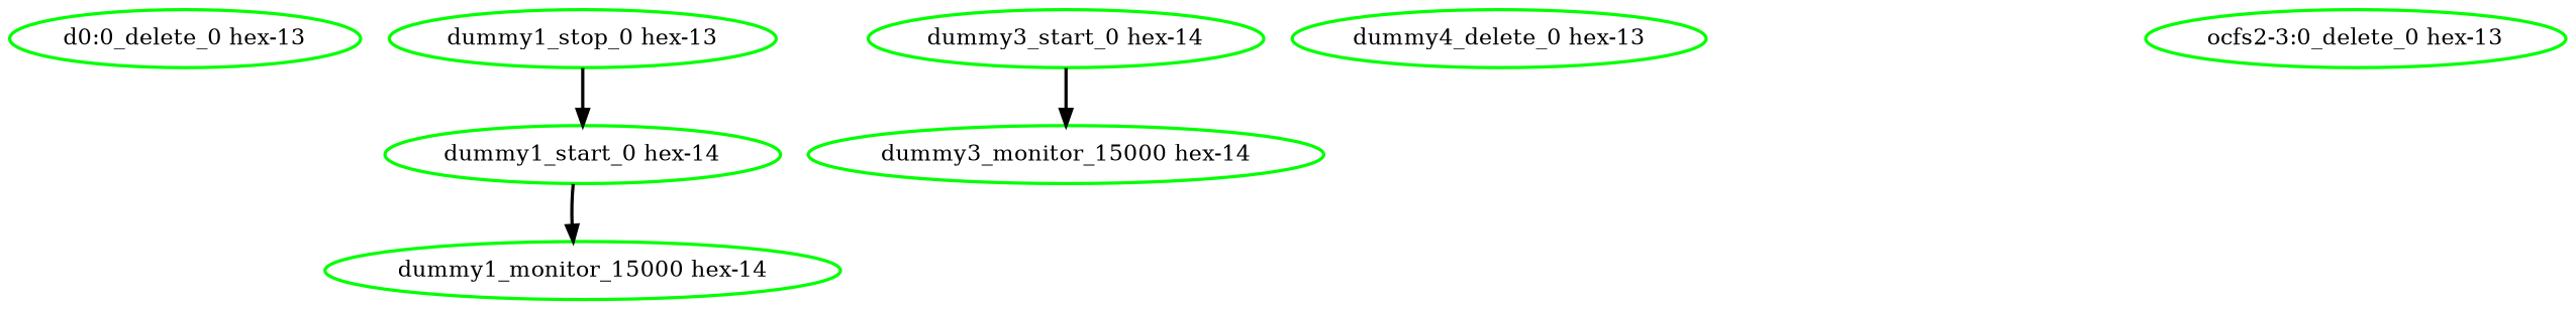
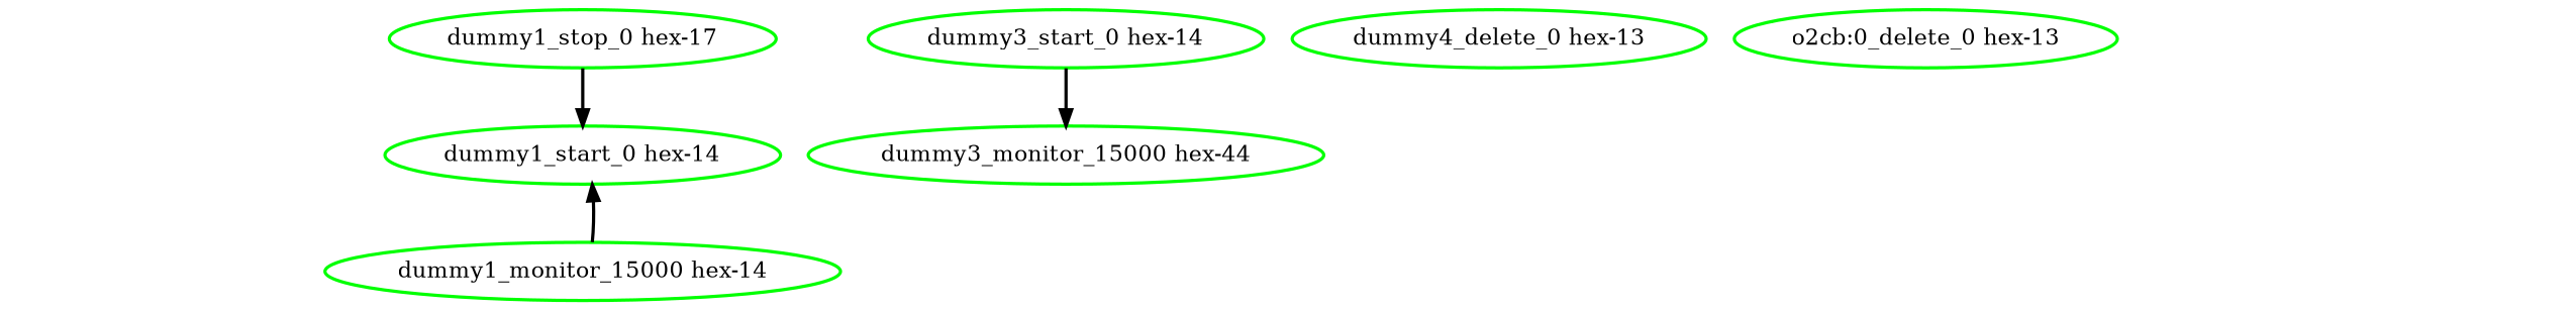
  digraph {
    node [color=green fontcolor=black style=bold]
    edge [style=bold]
-   "d0:0_delete_0 hex-13"
    "dummy1_start_0 hex-14"
    "dummy1_monitor_15000 hex-14"
-   "dummy1_stop_0 hex-13"
+   "dummy1_stop_0 hex-13" [label="dummy1_stop_0 hex-17"]
    "dummy3_start_0 hex-14"
-   "dummy3_monitor_15000 hex-14"
+   "dummy3_monitor_15000 hex-14" [label="dummy3_monitor_15000 hex-44"]
    "dummy4_delete_0 hex-13"
-   "ocfs2-3:0_delete_0 hex-13"
-   "dummy1_start_0 hex-14" -> "dummy1_monitor_15000 hex-14"
+   "o2cb:0_delete_0 hex-13"
+   "dummy1_monitor_15000 hex-14" -> "dummy1_start_0 hex-14"
    "dummy1_stop_0 hex-13" -> "dummy1_start_0 hex-14"
    "dummy3_start_0 hex-14" -> "dummy3_monitor_15000 hex-14"
  }
